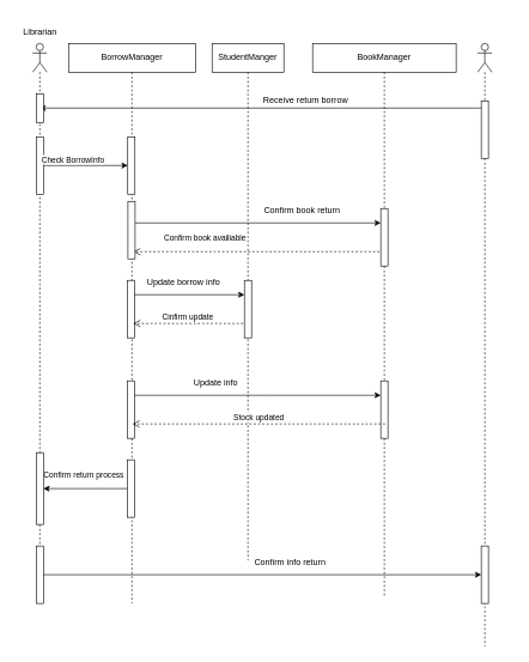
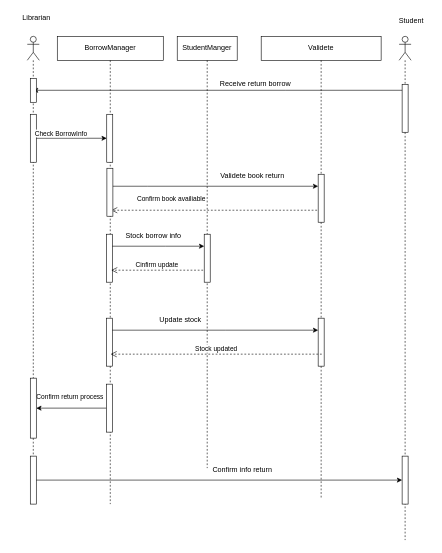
  <mxCell id="0" />
  <mxCell id="1" parent="0" />
  <mxCell id="2" value="Confirm book availiable" style="html=1;verticalAlign=bottom;endArrow=open;dashed=1;endSize=8;curved=0;rounded=0;" parent="1" edge="1"><mxGeometry x="0.417" y="-10" relative="1" as="geometry"><mxPoint x="528.18" y="350" as="sourcePoint" /><mxPoint x="185.004" y="350" as="targetPoint" /><mxPoint as="offset" /></mxGeometry></mxCell>
  <mxCell id="3" value="" style="edgeStyle=none;orthogonalLoop=1;jettySize=auto;html=1;rounded=0;" parent="1" source="20" target="15" edge="1"><mxGeometry width="100" relative="1" as="geometry"><mxPoint x="675" y="160" as="sourcePoint" /><mxPoint x="64.571" y="160" as="targetPoint" /><Array as="points"><mxPoint x="475" y="150" /></Array></mxGeometry></mxCell>
  <mxCell id="4" value="BorrowManager" style="shape=umlLifeline;perimeter=lifelinePerimeter;whiteSpace=wrap;html=1;container=1;dropTarget=0;collapsible=0;recursiveResize=0;outlineConnect=0;portConstraint=eastwest;newEdgeStyle={&quot;edgeStyle&quot;:&quot;elbowEdgeStyle&quot;,&quot;elbow&quot;:&quot;vertical&quot;,&quot;curved&quot;:0,&quot;rounded&quot;:0};size=40;" parent="1" vertex="1"><mxGeometry x="95" y="60" width="176.75" height="780" as="geometry" /></mxCell>
  <mxCell id="5" value="" style="html=1;points=[[0,0,0,0,5],[0,1,0,0,-5],[1,0,0,0,5],[1,1,0,0,-5]];perimeter=orthogonalPerimeter;outlineConnect=0;targetShapes=umlLifeline;portConstraint=eastwest;newEdgeStyle={&quot;curved&quot;:0,&quot;rounded&quot;:0};" parent="4" vertex="1"><mxGeometry x="82.5" y="130" width="10" height="80" as="geometry" /></mxCell>
  <mxCell id="6" value="" style="html=1;points=[[0,0,0,0,5],[0,1,0,0,-5],[1,0,0,0,5],[1,1,0,0,-5]];perimeter=orthogonalPerimeter;outlineConnect=0;targetShapes=umlLifeline;portConstraint=eastwest;newEdgeStyle={&quot;curved&quot;:0,&quot;rounded&quot;:0};" parent="4" vertex="1"><mxGeometry x="82.75" y="220" width="10" height="80" as="geometry" /></mxCell>
  <mxCell id="7" value="" style="html=1;points=[[0,0,0,0,5],[0,1,0,0,-5],[1,0,0,0,5],[1,1,0,0,-5]];perimeter=orthogonalPerimeter;outlineConnect=0;targetShapes=umlLifeline;portConstraint=eastwest;newEdgeStyle={&quot;curved&quot;:0,&quot;rounded&quot;:0};" parent="4" vertex="1"><mxGeometry x="81.75" y="330.0" width="10" height="80" as="geometry" /></mxCell>
  <mxCell id="8" value="" style="html=1;points=[[0,0,0,0,5],[0,1,0,0,-5],[1,0,0,0,5],[1,1,0,0,-5]];perimeter=orthogonalPerimeter;outlineConnect=0;targetShapes=umlLifeline;portConstraint=eastwest;newEdgeStyle={&quot;curved&quot;:0,&quot;rounded&quot;:0};" parent="4" vertex="1"><mxGeometry x="81.75" y="470" width="10" height="80" as="geometry" /></mxCell>
  <mxCell id="9" value="" style="html=1;points=[[0,0,0,0,5],[0,1,0,0,-5],[1,0,0,0,5],[1,1,0,0,-5]];perimeter=orthogonalPerimeter;outlineConnect=0;targetShapes=umlLifeline;portConstraint=eastwest;newEdgeStyle={&quot;curved&quot;:0,&quot;rounded&quot;:0};" parent="4" vertex="1"><mxGeometry x="81.75" y="580" width="10" height="80" as="geometry" /></mxCell>
  <mxCell id="10" value="StudentManger" style="shape=umlLifeline;perimeter=lifelinePerimeter;whiteSpace=wrap;html=1;container=1;dropTarget=0;collapsible=0;recursiveResize=0;outlineConnect=0;portConstraint=eastwest;newEdgeStyle={&quot;curved&quot;:0,&quot;rounded&quot;:0};" parent="1" vertex="1"><mxGeometry x="295" y="60" width="100" height="720" as="geometry" /></mxCell>
  <mxCell id="11" value="" style="html=1;points=[[0,0,0,0,5],[0,1,0,0,-5],[1,0,0,0,5],[1,1,0,0,-5]];perimeter=orthogonalPerimeter;outlineConnect=0;targetShapes=umlLifeline;portConstraint=eastwest;newEdgeStyle={&quot;curved&quot;:0,&quot;rounded&quot;:0};" parent="10" vertex="1"><mxGeometry x="45" y="330.0" width="10" height="80" as="geometry" /></mxCell>
- <mxCell id="12" value="BookManager" style="shape=umlLifeline;perimeter=lifelinePerimeter;whiteSpace=wrap;html=1;container=1;dropTarget=0;collapsible=0;recursiveResize=0;outlineConnect=0;portConstraint=eastwest;newEdgeStyle={&quot;edgeStyle&quot;:&quot;elbowEdgeStyle&quot;,&quot;elbow&quot;:&quot;vertical&quot;,&quot;curved&quot;:0,&quot;rounded&quot;:0};" parent="1" vertex="1"><mxGeometry x="435" y="60" width="200" height="770" as="geometry" /></mxCell>
+ <mxCell id="12" value="Validete" style="shape=umlLifeline;perimeter=lifelinePerimeter;whiteSpace=wrap;html=1;container=1;dropTarget=0;collapsible=0;recursiveResize=0;outlineConnect=0;portConstraint=eastwest;newEdgeStyle={&quot;edgeStyle&quot;:&quot;elbowEdgeStyle&quot;,&quot;elbow&quot;:&quot;vertical&quot;,&quot;curved&quot;:0,&quot;rounded&quot;:0};" parent="1" vertex="1"><mxGeometry x="435" y="60" width="200" height="770" as="geometry" /></mxCell>
  <mxCell id="13" value="" style="html=1;points=[[0,0,0,0,5],[0,1,0,0,-5],[1,0,0,0,5],[1,1,0,0,-5]];perimeter=orthogonalPerimeter;outlineConnect=0;targetShapes=umlLifeline;portConstraint=eastwest;newEdgeStyle={&quot;curved&quot;:0,&quot;rounded&quot;:0};" parent="12" vertex="1"><mxGeometry x="95" y="230" width="10" height="80" as="geometry" /></mxCell>
  <mxCell id="14" value="" style="html=1;points=[[0,0,0,0,5],[0,1,0,0,-5],[1,0,0,0,5],[1,1,0,0,-5]];perimeter=orthogonalPerimeter;outlineConnect=0;targetShapes=umlLifeline;portConstraint=eastwest;newEdgeStyle={&quot;curved&quot;:0,&quot;rounded&quot;:0};" parent="12" vertex="1"><mxGeometry x="95" y="470" width="10" height="80" as="geometry" /></mxCell>
  <mxCell id="15" value="" style="shape=umlLifeline;perimeter=lifelinePerimeter;whiteSpace=wrap;html=1;container=1;dropTarget=0;collapsible=0;recursiveResize=0;outlineConnect=0;portConstraint=eastwest;newEdgeStyle={&quot;curved&quot;:0,&quot;rounded&quot;:0};participant=umlActor;" parent="1" vertex="1"><mxGeometry x="45" y="60" width="20" height="780" as="geometry" /></mxCell>
  <mxCell id="16" value="" style="html=1;points=[[0,0,0,0,5],[0,1,0,0,-5],[1,0,0,0,5],[1,1,0,0,-5]];perimeter=orthogonalPerimeter;outlineConnect=0;targetShapes=umlLifeline;portConstraint=eastwest;newEdgeStyle={&quot;curved&quot;:0,&quot;rounded&quot;:0};" parent="15" vertex="1"><mxGeometry x="5" y="70" width="10" height="40" as="geometry" /></mxCell>
  <mxCell id="17" value="" style="html=1;points=[[0,0,0,0,5],[0,1,0,0,-5],[1,0,0,0,5],[1,1,0,0,-5]];perimeter=orthogonalPerimeter;outlineConnect=0;targetShapes=umlLifeline;portConstraint=eastwest;newEdgeStyle={&quot;curved&quot;:0,&quot;rounded&quot;:0};" parent="15" vertex="1"><mxGeometry x="5" y="130" width="10" height="80" as="geometry" /></mxCell>
  <mxCell id="18" value="" style="html=1;points=[[0,0,0,0,5],[0,1,0,0,-5],[1,0,0,0,5],[1,1,0,0,-5]];perimeter=orthogonalPerimeter;outlineConnect=0;targetShapes=umlLifeline;portConstraint=eastwest;newEdgeStyle={&quot;curved&quot;:0,&quot;rounded&quot;:0};" parent="15" vertex="1"><mxGeometry x="5" y="700" width="10" height="80" as="geometry" /></mxCell>
- <mxCell id="19" value="Librarian" style="text;html=1;align=center;verticalAlign=middle;resizable=0;points=[];autosize=1;strokeColor=none;fillColor=none;" parent="1" vertex="1"><mxGeometry x="20" y="30" width="70" height="30" as="geometry" /></mxCell>
+ <mxCell id="19" value="Librarian" style="text;html=1;align=center;verticalAlign=middle;resizable=0;points=[];autosize=1;strokeColor=none;fillColor=none;" parent="1" vertex="1"><mxGeometry x="25" y="15" width="70" height="30" as="geometry" /></mxCell>
  <mxCell id="20" value="" style="shape=umlLifeline;perimeter=lifelinePerimeter;whiteSpace=wrap;html=1;container=1;dropTarget=0;collapsible=0;recursiveResize=0;outlineConnect=0;portConstraint=eastwest;newEdgeStyle={&quot;curved&quot;:0,&quot;rounded&quot;:0};participant=umlActor;" parent="1" vertex="1"><mxGeometry x="665" y="60" width="20" height="840" as="geometry" /></mxCell>
  <mxCell id="21" value="" style="html=1;points=[[0,0,0,0,5],[0,1,0,0,-5],[1,0,0,0,5],[1,1,0,0,-5]];perimeter=orthogonalPerimeter;outlineConnect=0;targetShapes=umlLifeline;portConstraint=eastwest;newEdgeStyle={&quot;curved&quot;:0,&quot;rounded&quot;:0};" parent="20" vertex="1"><mxGeometry x="5" y="80" width="10" height="80" as="geometry" /></mxCell>
  <mxCell id="22" value="" style="html=1;points=[[0,0,0,0,5],[0,1,0,0,-5],[1,0,0,0,5],[1,1,0,0,-5]];perimeter=orthogonalPerimeter;outlineConnect=0;targetShapes=umlLifeline;portConstraint=eastwest;newEdgeStyle={&quot;curved&quot;:0,&quot;rounded&quot;:0};" parent="20" vertex="1"><mxGeometry x="5" y="700" width="10" height="80" as="geometry" /></mxCell>
+ <mxCell id="23" value="Student" style="text;html=1;align=center;verticalAlign=middle;resizable=0;points=[];autosize=1;strokeColor=none;fillColor=none;" parent="1" vertex="1"><mxGeometry x="655" width="60" height="30" as="geometry" y="20" /></mxCell>
  <mxCell id="24" value="Receive return borrow" style="text;html=1;align=center;verticalAlign=middle;resizable=0;points=[];autosize=1;strokeColor=none;fillColor=none;" parent="1" vertex="1"><mxGeometry x="355" y="125" width="140" height="30" as="geometry" /></mxCell>
  <mxCell id="25" value="" style="edgeStyle=orthogonalEdgeStyle;rounded=0;orthogonalLoop=1;jettySize=auto;html=1;curved=0;" parent="1" source="17" target="5" edge="1"><mxGeometry relative="1" as="geometry" /></mxCell>
  <mxCell id="26" value="Check BorrowInfo" style="edgeLabel;html=1;align=center;verticalAlign=middle;resizable=0;points=[];" parent="25" vertex="1" connectable="0"><mxGeometry x="-0.316" y="9" relative="1" as="geometry"><mxPoint as="offset" /></mxGeometry></mxCell>
  <mxCell id="27" value="" style="edgeStyle=orthogonalEdgeStyle;rounded=0;orthogonalLoop=1;jettySize=auto;html=1;curved=0;" parent="1" source="6" target="13" edge="1"><mxGeometry relative="1" as="geometry"><Array as="points"><mxPoint x="245" y="310" /><mxPoint x="245" y="310" /></Array></mxGeometry></mxCell>
- <mxCell id="28" value="Confirm book return" style="text;html=1;align=center;verticalAlign=middle;resizable=0;points=[];autosize=1;strokeColor=none;fillColor=none;" parent="1" vertex="1"><mxGeometry x="355" y="278" width="130" height="30" as="geometry" /></mxCell>
+ <mxCell id="28" value="Validete book return" style="text;html=1;align=center;verticalAlign=middle;resizable=0;points=[];autosize=1;strokeColor=none;fillColor=none;" parent="1" vertex="1"><mxGeometry x="355" y="278" width="130" height="30" as="geometry" /></mxCell>
  <mxCell id="29" value="" style="edgeStyle=orthogonalEdgeStyle;rounded=0;orthogonalLoop=1;jettySize=auto;html=1;curved=0;" parent="1" source="7" target="11" edge="1"><mxGeometry relative="1" as="geometry"><Array as="points"><mxPoint x="275" y="410" /><mxPoint x="275" y="410" /></Array></mxGeometry></mxCell>
- <mxCell id="30" value="Update borrow info" style="text;html=1;align=center;verticalAlign=middle;resizable=0;points=[];autosize=1;strokeColor=none;fillColor=none;" parent="1" vertex="1"><mxGeometry x="195" y="378" width="120" height="30" as="geometry" /></mxCell>
+ <mxCell id="30" value="Stock borrow info" style="text;html=1;align=center;verticalAlign=middle;resizable=0;points=[];autosize=1;strokeColor=none;fillColor=none;" parent="1" vertex="1"><mxGeometry x="195" y="378" width="120" height="30" as="geometry" /></mxCell>
  <mxCell id="31" value="Cinfirm update" style="html=1;verticalAlign=bottom;endArrow=open;dashed=1;endSize=8;curved=0;rounded=0;" parent="1" edge="1"><mxGeometry relative="1" as="geometry"><mxPoint x="338.21" y="450" as="sourcePoint" /><mxPoint x="185" y="450" as="targetPoint" /></mxGeometry></mxCell>
  <mxCell id="32" value="" style="edgeStyle=orthogonalEdgeStyle;rounded=0;orthogonalLoop=1;jettySize=auto;html=1;curved=0;" parent="1" source="8" target="14" edge="1"><mxGeometry relative="1" as="geometry"><Array as="points"><mxPoint x="375" y="550" /><mxPoint x="375" y="550" /></Array></mxGeometry></mxCell>
  <mxCell id="33" value="Stock updated" style="html=1;verticalAlign=bottom;endArrow=open;dashed=1;endSize=8;curved=0;rounded=0;" parent="1" edge="1"><mxGeometry relative="1" as="geometry"><mxPoint x="536" y="590" as="sourcePoint" /><mxPoint x="183.999" y="590" as="targetPoint" /></mxGeometry></mxCell>
- <mxCell id="34" value="Update info" style="text;html=1;align=center;verticalAlign=middle;resizable=0;points=[];autosize=1;strokeColor=none;fillColor=none;" parent="1" vertex="1"><mxGeometry x="255" y="518" width="90" height="30" as="geometry" /></mxCell>
+ <mxCell id="34" value="Update stock" style="text;html=1;align=center;verticalAlign=middle;resizable=0;points=[];autosize=1;strokeColor=none;fillColor=none;" parent="1" vertex="1"><mxGeometry x="255" y="518" width="90" height="30" as="geometry" /></mxCell>
  <mxCell id="35" value="Confirm return process" style="html=1;verticalAlign=bottom;endArrow=open;dashed=1;endSize=8;curved=0;rounded=0;" parent="1" source="36" target="15" edge="1"><mxGeometry x="NaN" y="61" relative="1" as="geometry"><mxPoint x="175" y="690" as="sourcePoint" /><mxPoint x="95" y="690" as="targetPoint" /><mxPoint x="61" y="-10" as="offset" /></mxGeometry></mxCell>
  <mxCell id="36" value="" style="html=1;points=[[0,0,0,0,5],[0,1,0,0,-5],[1,0,0,0,5],[1,1,0,0,-5]];perimeter=orthogonalPerimeter;outlineConnect=0;targetShapes=umlLifeline;portConstraint=eastwest;newEdgeStyle={&quot;curved&quot;:0,&quot;rounded&quot;:0};" parent="1" vertex="1"><mxGeometry x="50" y="630" width="10" height="100" as="geometry" /></mxCell>
  <mxCell id="37" value="" style="edgeStyle=orthogonalEdgeStyle;rounded=0;orthogonalLoop=1;jettySize=auto;html=1;curved=0;" parent="1" source="18" target="22" edge="1"><mxGeometry relative="1" as="geometry" /></mxCell>
  <mxCell id="38" value="Confirm info return&amp;nbsp;" style="text;html=1;align=center;verticalAlign=middle;resizable=0;points=[];autosize=1;strokeColor=none;fillColor=none;" parent="1" vertex="1"><mxGeometry x="340" y="768" width="130" height="30" as="geometry" /></mxCell>
  <mxCell id="39" value="" style="edgeStyle=orthogonalEdgeStyle;rounded=0;orthogonalLoop=1;jettySize=auto;html=1;curved=0;" edge="1" parent="1" source="9" target="36"><mxGeometry relative="1" as="geometry"><mxPoint x="115" y="650" as="targetPoint" /></mxGeometry></mxCell>
